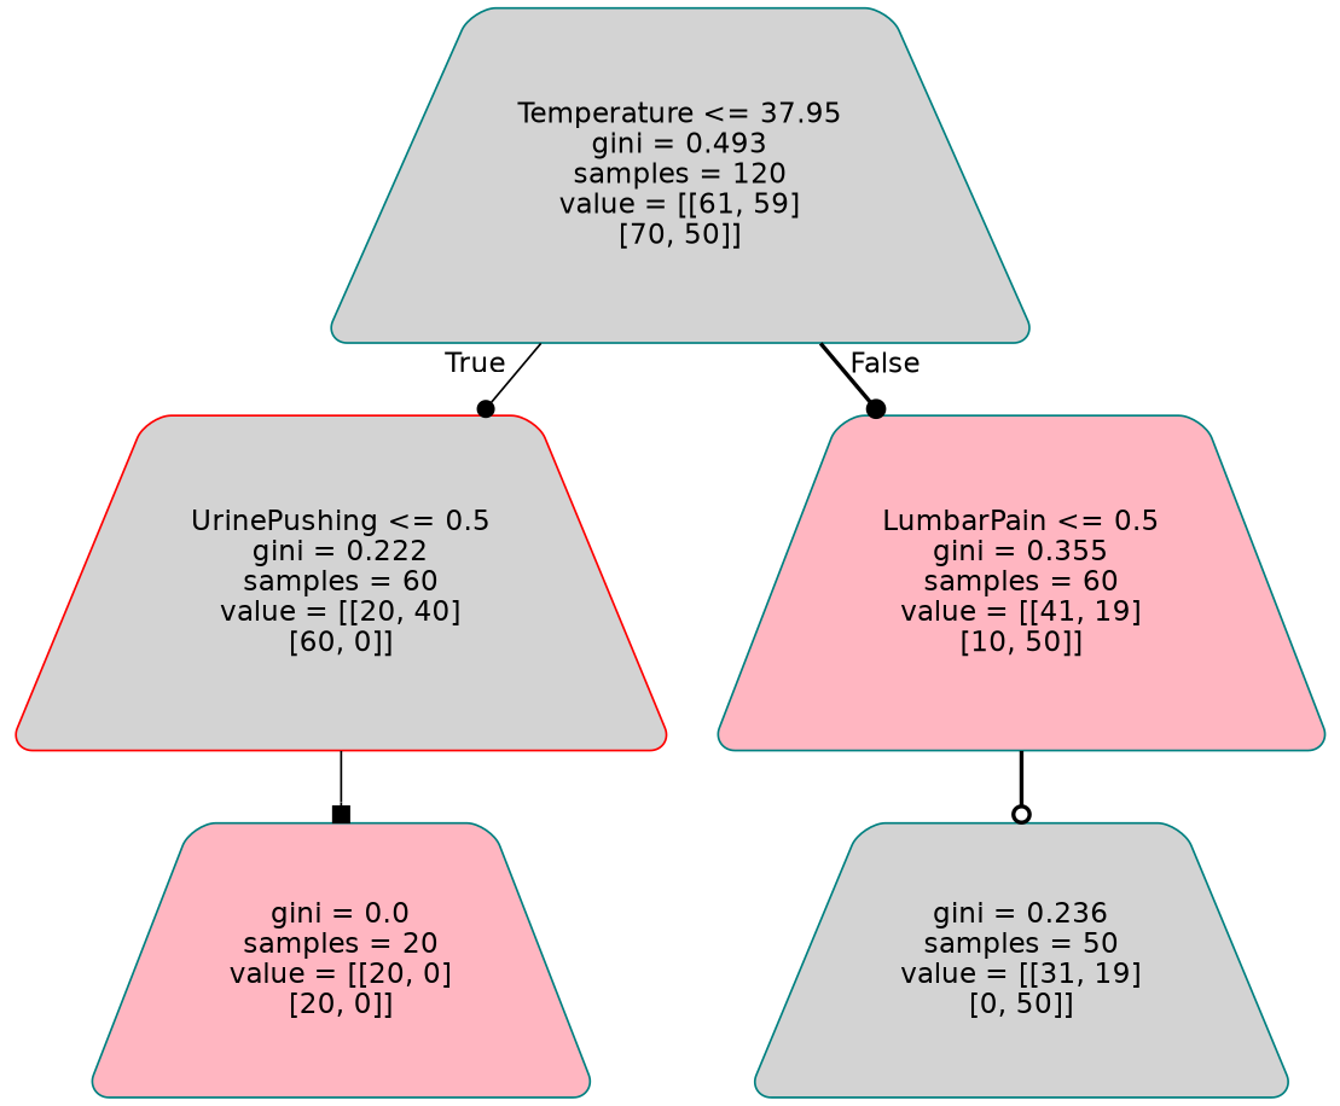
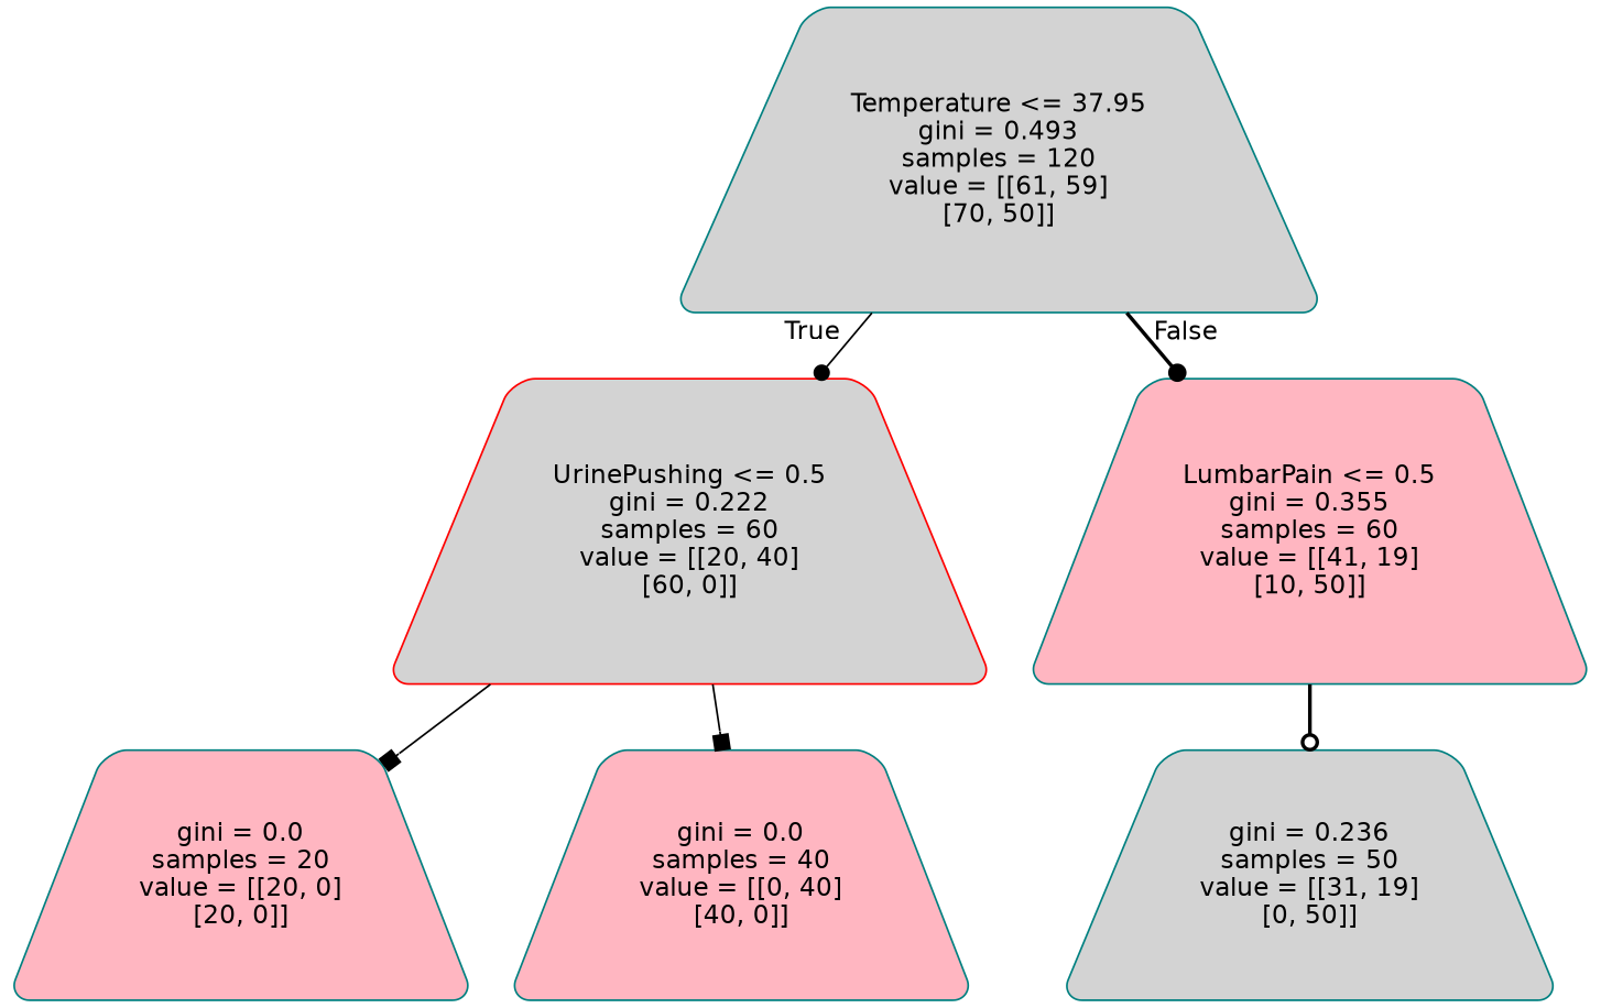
  digraph {
    node [color=teal fillcolor=lightgrey fontname=helvetica shape=trapezium style="filled, rounded"]
    edge [arrowhead=dot fontname=helvetica style=solid]
    n1 [label="Temperature <= 37.95\ngini = 0.493\nsamples = 120\nvalue = [[61, 59]\n[70, 50]]"]
    n2 [color=red label="UrinePushing <= 0.5\ngini = 0.222\nsamples = 60\nvalue = [[20, 40]\n[60, 0]]"]
    n3 [fillcolor=lightpink label="LumbarPain <= 0.5\ngini = 0.355\nsamples = 60\nvalue = [[41, 19]\n[10, 50]]"]
    n4 [fillcolor=lightpink label="gini = 0.0\nsamples = 20\nvalue = [[20, 0]\n[20, 0]]"]
+   n5 [fillcolor=lightpink label="gini = 0.0\nsamples = 40\nvalue = [[0, 40]\n[40, 0]]"]
    n6 [label="gini = 0.236\nsamples = 50\nvalue = [[31, 19]\n[0, 50]]"]
    n1 -> n2 [headlabel=True labelangle=45 labeldistance=2.5]
    n1 -> n3 [headlabel=False labelangle=-45 labeldistance=2.5 style=bold]
    n2 -> n4 [arrowhead=box]
+   n2 -> n5 [arrowhead=box]
    n3 -> n6 [arrowhead=odot style=bold]
  }
